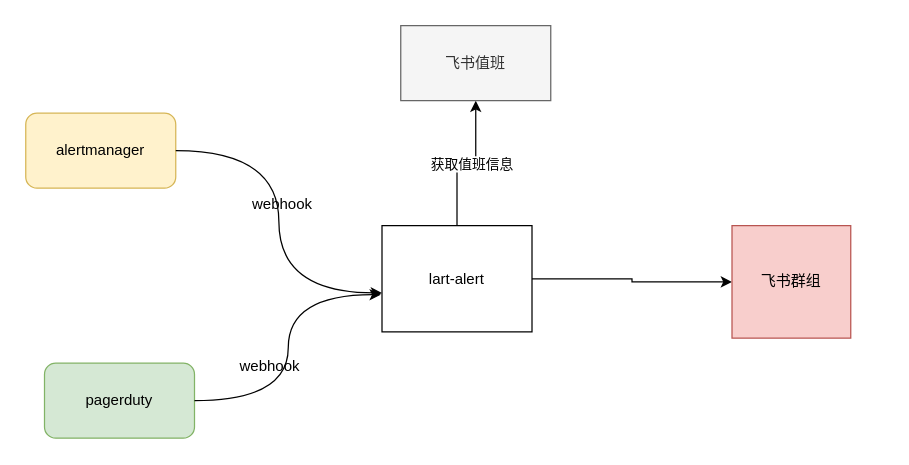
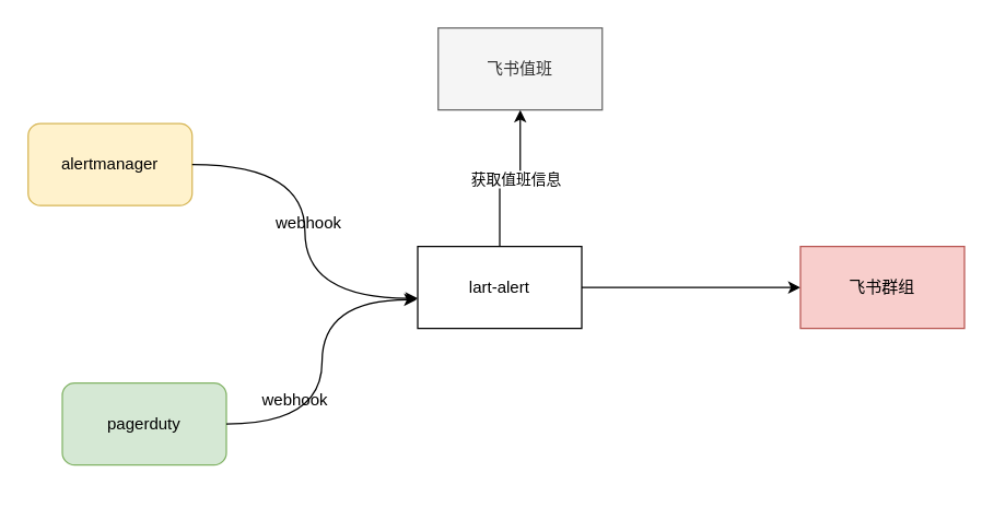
  <mxCell id="0" />
  <mxCell id="1" parent="0" />
  <mxCell id="2" value="" style="edgeStyle=orthogonalEdgeStyle;rounded=0;orthogonalLoop=1;jettySize=auto;html=1;" edge="1" parent="1" source="5" target="10"><mxGeometry relative="1" as="geometry" /></mxCell>
  <mxCell id="3" style="edgeStyle=orthogonalEdgeStyle;rounded=0;orthogonalLoop=1;jettySize=auto;html=1;entryX=0.5;entryY=1;entryDx=0;entryDy=0;" edge="1" parent="1" source="5" target="13"><mxGeometry relative="1" as="geometry" /></mxCell>
  <mxCell id="4" value="获取值班信息" style="edgeLabel;html=1;align=center;verticalAlign=middle;resizable=0;points=[];" vertex="1" connectable="0" parent="3"><mxGeometry x="0.054" relative="1" as="geometry"><mxPoint as="offset" /></mxGeometry></mxCell>
- <mxCell id="5" value="lart-alert" style="rounded=0;whiteSpace=wrap;html=1;" vertex="1" parent="1"><mxGeometry x="305" y="180" width="120" height="85" as="geometry" /></mxCell>
+ <mxCell id="5" value="lart-alert" style="rounded=0;whiteSpace=wrap;html=1;" vertex="1" parent="1"><mxGeometry x="305" y="180" width="120" height="60" as="geometry" /></mxCell>
  <mxCell id="6" value="alertmanager" style="rounded=1;whiteSpace=wrap;html=1;fillColor=#fff2cc;strokeColor=#d6b656;" vertex="1" parent="1"><mxGeometry x="20" y="90" width="120" height="60" as="geometry" /></mxCell>
  <mxCell id="7" style="edgeStyle=orthogonalEdgeStyle;rounded=0;orthogonalLoop=1;jettySize=auto;html=1;entryX=0;entryY=0.633;entryDx=0;entryDy=0;entryPerimeter=0;curved=1;" edge="1" parent="1" source="6" target="5"><mxGeometry relative="1" as="geometry" /></mxCell>
- <mxCell id="8" value="pagerduty" style="rounded=1;whiteSpace=wrap;html=1;fillColor=#d5e8d4;strokeColor=#82b366;" vertex="1" parent="1"><mxGeometry x="35" y="290" width="120" height="60" as="geometry" /></mxCell>
+ <mxCell id="8" value="pagerduty" style="rounded=1;whiteSpace=wrap;html=1;fillColor=#d5e8d4;strokeColor=#82b366;" vertex="1" parent="1"><mxGeometry x="45" y="280" width="120" height="60" as="geometry" /></mxCell>
  <mxCell id="9" style="edgeStyle=orthogonalEdgeStyle;rounded=0;orthogonalLoop=1;jettySize=auto;html=1;entryX=-0.008;entryY=0.65;entryDx=0;entryDy=0;entryPerimeter=0;curved=1;" edge="1" parent="1" source="8" target="5"><mxGeometry relative="1" as="geometry" /></mxCell>
- <mxCell id="10" value="飞书群组" style="whiteSpace=wrap;html=1;rounded=0;fillColor=#f8cecc;strokeColor=#b85450;" vertex="1" parent="1"><mxGeometry x="585" y="180" width="95" height="90" as="geometry" /></mxCell>
+ <mxCell id="10" value="飞书群组" style="whiteSpace=wrap;html=1;rounded=0;fillColor=#f8cecc;strokeColor=#b85450;" vertex="1" parent="1"><mxGeometry x="585" y="180" width="120" height="60" as="geometry" /></mxCell>
  <mxCell id="11" value="webhook" style="text;html=1;align=center;verticalAlign=middle;resizable=0;points=[];autosize=1;strokeColor=none;fillColor=none;" vertex="1" parent="1"><mxGeometry x="190" y="148" width="70" height="30" as="geometry" /></mxCell>
  <mxCell id="12" value="webhook" style="text;html=1;align=center;verticalAlign=middle;resizable=0;points=[];autosize=1;strokeColor=none;fillColor=none;" vertex="1" parent="1"><mxGeometry x="180" y="278" width="70" height="30" as="geometry" /></mxCell>
  <mxCell id="13" value="飞书值班" style="rounded=0;whiteSpace=wrap;html=1;fillColor=#f5f5f5;fontColor=#333333;strokeColor=#666666;" vertex="1" parent="1"><mxGeometry x="320" y="20" width="120" height="60" as="geometry" /></mxCell>
